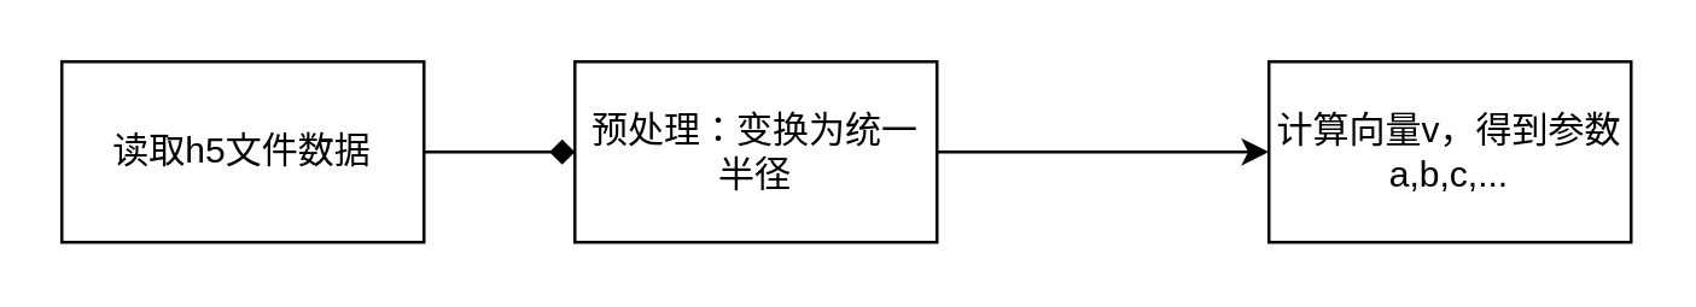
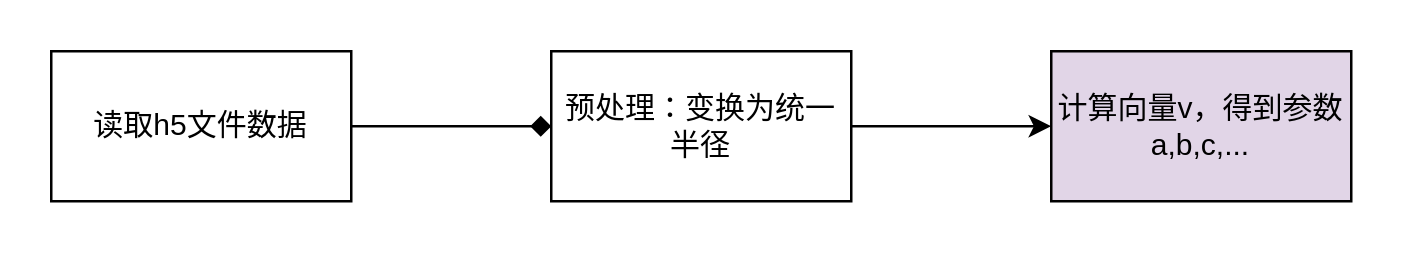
  <mxCell id="0" />
  <mxCell id="1" parent="0" />
  <mxCell id="2" value="" style="edgeStyle=orthogonalEdgeStyle;rounded=0;orthogonalLoop=1;jettySize=auto;html=1;endArrow=diamond;" parent="1" source="3" target="5" edge="1"><mxGeometry relative="1" as="geometry" /></mxCell>
  <mxCell id="3" value="读取h5文件数据" style="rounded=0;whiteSpace=wrap;html=1;" parent="1" vertex="1"><mxGeometry x="20" y="20" width="120" height="60" as="geometry" /></mxCell>
  <mxCell id="4" value="" style="edgeStyle=orthogonalEdgeStyle;rounded=0;orthogonalLoop=1;jettySize=auto;html=1;" parent="1" source="5" target="6" edge="1"><mxGeometry relative="1" as="geometry" /></mxCell>
- <mxCell id="5" value="预处理：变换为统一半径" style="whiteSpace=wrap;html=1;rounded=0;" parent="1" vertex="1"><mxGeometry x="190" y="20" width="120" height="60" as="geometry" /></mxCell>
- <mxCell id="6" value="计算向量v，得到参数a,b,c,..." style="whiteSpace=wrap;html=1;rounded=0;" parent="1" vertex="1"><mxGeometry x="420" y="20" width="120" height="60" as="geometry" /></mxCell>
+ <mxCell id="5" value="预处理：变换为统一半径" style="whiteSpace=wrap;html=1;rounded=0;" parent="1" vertex="1"><mxGeometry x="220" y="20" width="120" height="60" as="geometry" /></mxCell>
+ <mxCell id="6" value="计算向量v，得到参数a,b,c,..." style="whiteSpace=wrap;html=1;rounded=0;fillColor=#e1d5e7;" parent="1" vertex="1"><mxGeometry x="420" y="20" width="120" height="60" as="geometry" /></mxCell>
